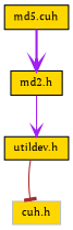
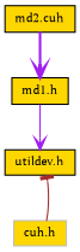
  digraph {
    fontname="PT Serif"
    node [color=black fillcolor=gold fontname="PT Serif" fontsize=10 shape=record style=filled]
    edge [arrowhead=vee color=purple fontname="PT Serif" fontsize=10 labelfontname=Helvetica labelfontsize=10 style=solid]
-   n1 [fontcolor=black height=0.2 label="md5.cuh" width=0.4]
-   n2 [height=0.2 label="md2.h" width=0.4]
+   n1 [fontcolor=black height=0.2 label="md2.cuh" width=0.4]
+   n2 [height=0.2 label="md1.h" width=0.4]
    n3 [height=0.2 label="utildev.h" width=0.4]
    n4 [color=grey75 height=0.2 label="cuh.h" width=0.4]
    n1 -> n2 [style=bold]
    n2 -> n3
-   n3 -> n4 [arrowhead=tee color=brown]
+   n4 -> n3 [arrowhead=tee color=brown]
  }
